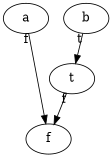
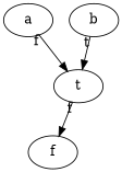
  digraph {
    edge [labelangle=-30 labeldistance=2 taillabel=f]
    a
    f
    b
    t
-   a -> f
+   a -> t
    b -> t [labelangle=30 taillabel=t]
    t -> f
  }
